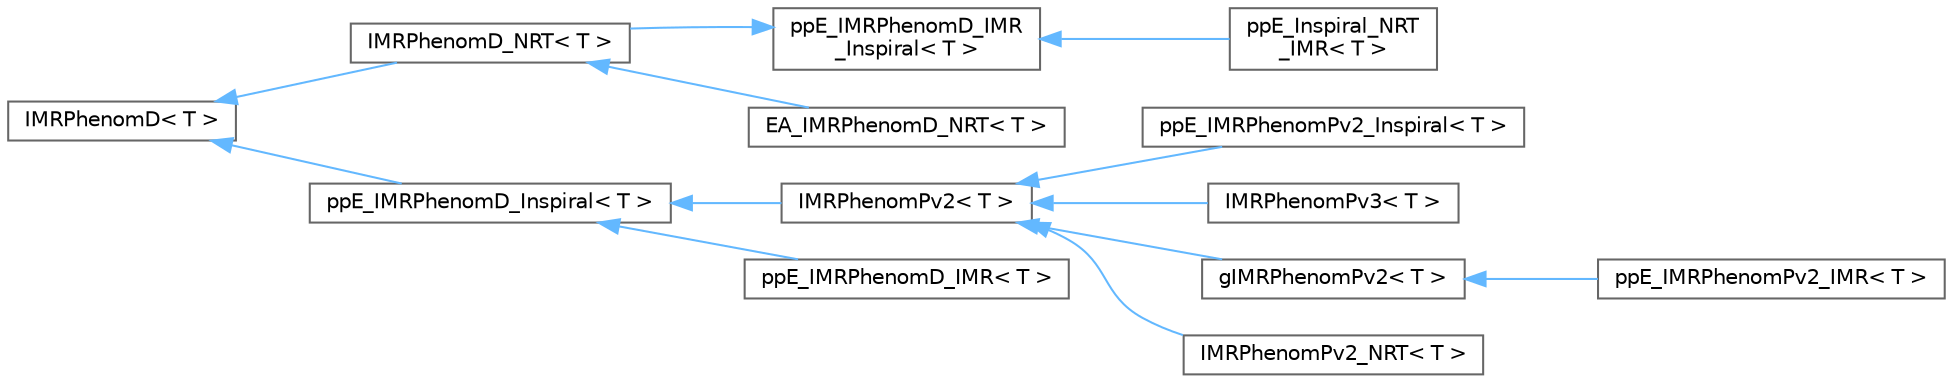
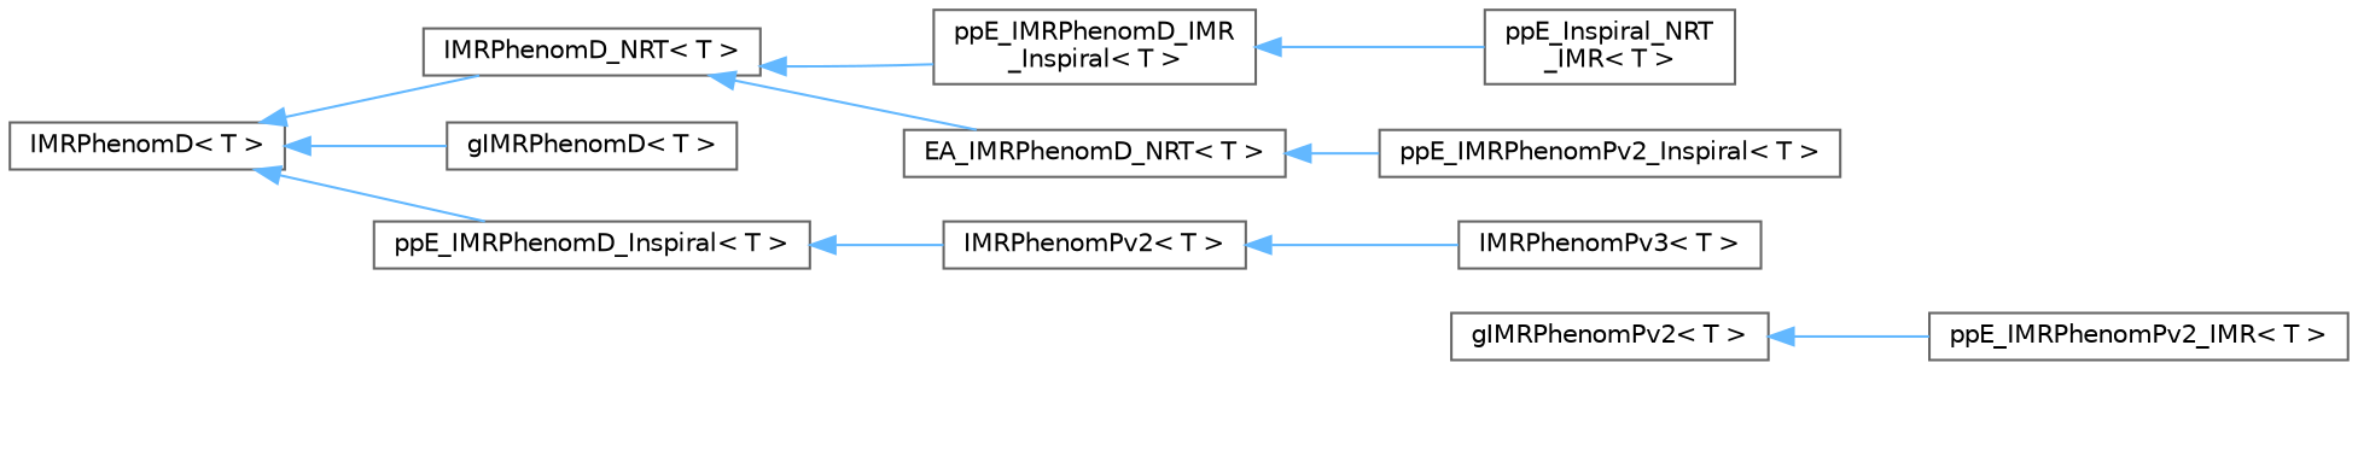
  digraph {
    rankdir=LR
    node [color=grey40 fillcolor=white fontname=Helvetica fontsize=10 shape=box style=filled]
    edge [color=steelblue1 dir=back fontname=Helvetica fontsize=10 labelfontname=Helvetica labelfontsize=10 style=solid]
    n1 [height=0.2 label="IMRPhenomD\< T \>" width=0.4]
    n2 [height=0.2 label="IMRPhenomD_NRT\< T \>" width=0.4]
+   n3 [height=0.2 label="gIMRPhenomD\< T \>" width=0.4]
    n4 [height=0.2 label="ppE_IMRPhenomD_Inspiral\< T \>" width=0.4]
    n5 [height=0.2 label="EA_IMRPhenomD_NRT\< T \>" width=0.4]
    n6 [height=0.2 label="ppE_IMRPhenomD_IMR\l_Inspiral\< T \>" width=0.4]
    n7 [height=0.2 label="IMRPhenomPv2\< T \>" width=0.4]
-   n8 [height=0.2 label="IMRPhenomPv2_NRT\< T \>" width=0.4]
    n9 [height=0.2 label="IMRPhenomPv3\< T \>" width=0.4]
    n10 [height=0.2 label="gIMRPhenomPv2\< T \>" width=0.4]
    n11 [height=0.2 label="ppE_IMRPhenomPv2_Inspiral\< T \>" width=0.4]
-   n12 [height=0.2 label="ppE_IMRPhenomD_IMR\< T \>" width=0.4]
    n13 [height=0.2 label="ppE_Inspiral_NRT\l_IMR\< T \>" width=0.4]
    n14 [height=0.2 label="ppE_IMRPhenomPv2_IMR\< T \>" width=0.4]
    n1 -> n2
+   n1 -> n3
    n1 -> n4
    n2 -> n5
-   n6 -> n2
+   n2 -> n6
    n4 -> n7
-   n4 -> n12
    n6 -> n13
-   n7 -> n8
    n7 -> n9
-   n7 -> n10
-   n7 -> n11
+   n5 -> n11
    n10 -> n14
  }
